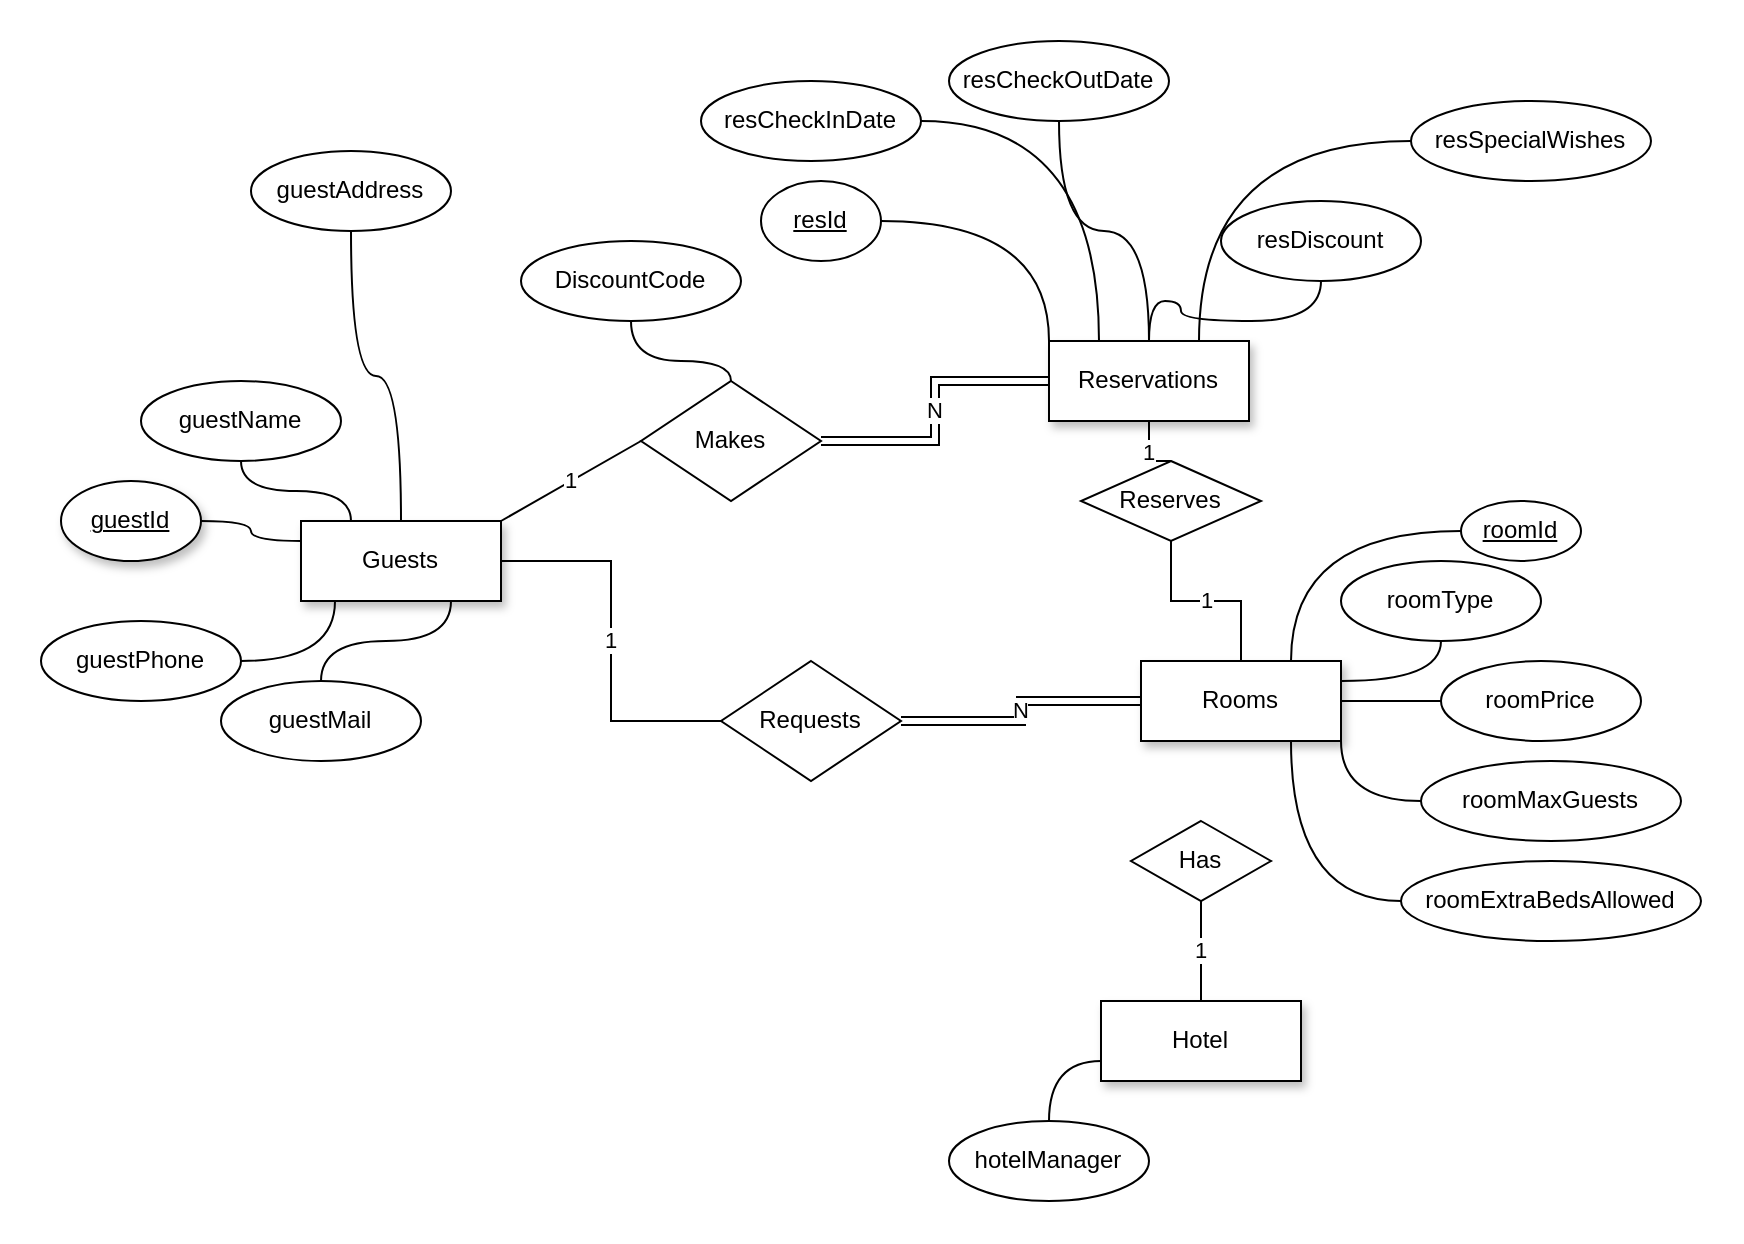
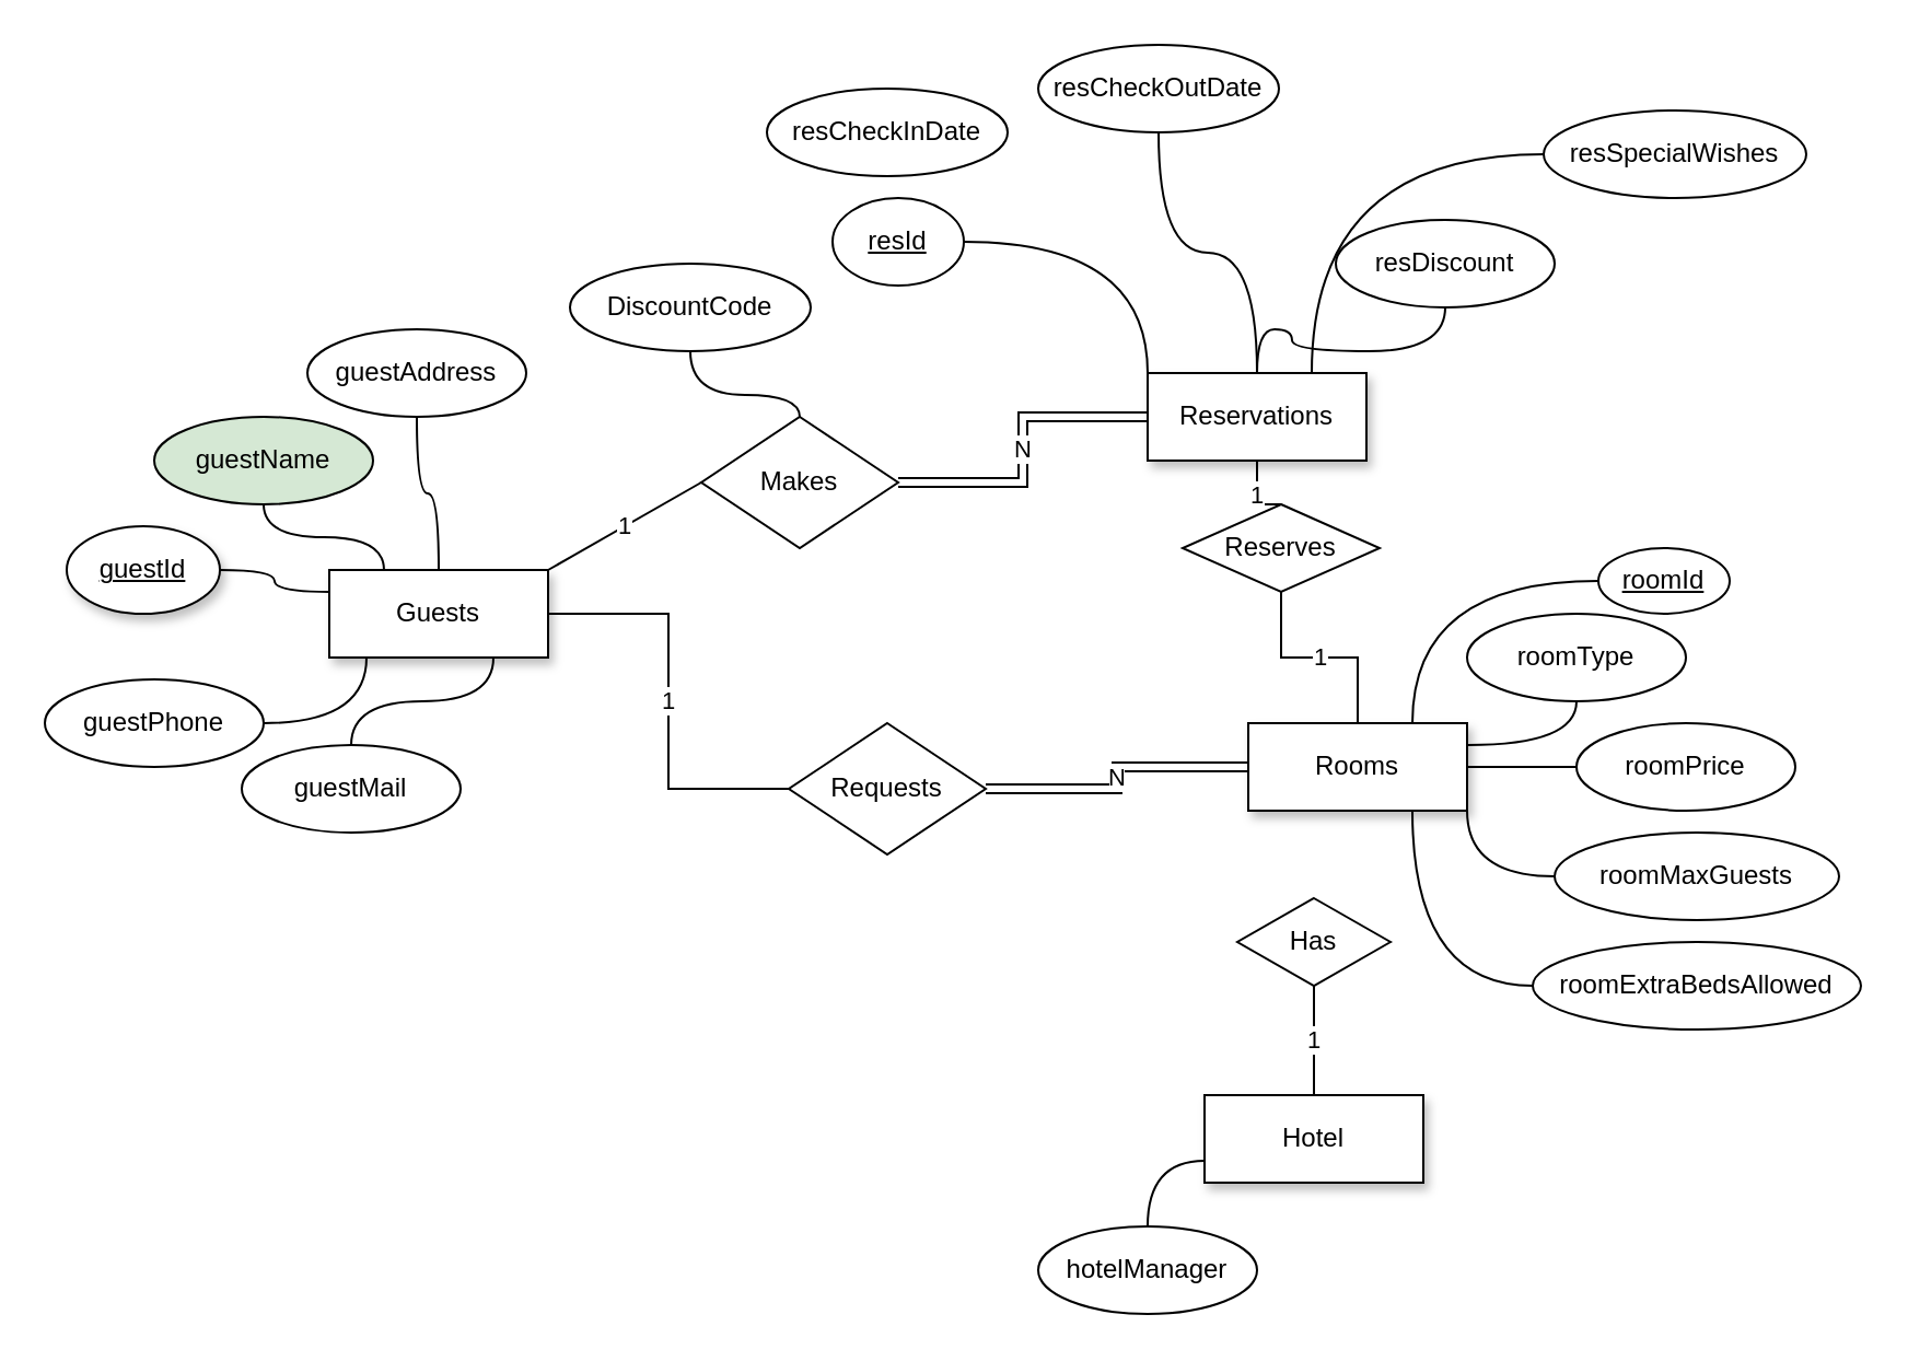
  <mxCell id="0" />
  <mxCell id="1" parent="0" />
  <mxCell id="2" value="1" style="edgeStyle=orthogonalEdgeStyle;rounded=0;orthogonalLoop=1;jettySize=auto;html=1;entryX=0;entryY=0.5;entryDx=0;entryDy=0;endArrow=none;endFill=0;strokeColor=#000000;" parent="1" source="3" target="40" edge="1"><mxGeometry relative="1" as="geometry"><mxPoint as="offset" /></mxGeometry></mxCell>
  <mxCell id="3" value="Guests" style="whiteSpace=wrap;html=1;align=center;shadow=1;" parent="1" vertex="1"><mxGeometry x="150" y="260" width="100" height="40" as="geometry" /></mxCell>
- <mxCell id="4" value="guestName" style="ellipse;whiteSpace=wrap;html=1;align=center;" parent="1" vertex="1"><mxGeometry x="70" y="190" width="100" height="40" as="geometry" /></mxCell>
+ <mxCell id="4" value="guestName" style="ellipse;whiteSpace=wrap;html=1;align=center;fillColor=#d5e8d4;" parent="1" vertex="1"><mxGeometry x="70" y="190" width="100" height="40" as="geometry" /></mxCell>
  <mxCell id="5" value="" style="endArrow=none;html=1;rounded=0;exitX=0.25;exitY=0;exitDx=0;exitDy=0;entryX=0.5;entryY=1;entryDx=0;entryDy=0;edgeStyle=orthogonalEdgeStyle;curved=1;" parent="1" source="3" target="4" edge="1"><mxGeometry relative="1" as="geometry"><mxPoint x="360" y="410" as="sourcePoint" /><mxPoint x="170" y="200" as="targetPoint" /></mxGeometry></mxCell>
  <mxCell id="6" style="edgeStyle=orthogonalEdgeStyle;rounded=0;orthogonalLoop=1;jettySize=auto;html=1;endArrow=none;endFill=0;curved=1;" parent="1" source="7" target="3" edge="1"><mxGeometry relative="1" as="geometry" /></mxCell>
- <mxCell id="7" value="guestAddress" style="ellipse;whiteSpace=wrap;html=1;align=center;" parent="1" vertex="1"><mxGeometry x="125" y="75" width="100" height="40" as="geometry" /></mxCell>
+ <mxCell id="7" value="guestAddress" style="ellipse;whiteSpace=wrap;html=1;align=center;" parent="1" vertex="1"><mxGeometry x="140" y="150" width="100" height="40" as="geometry" /></mxCell>
  <mxCell id="8" style="edgeStyle=orthogonalEdgeStyle;rounded=0;orthogonalLoop=1;jettySize=auto;html=1;entryX=0.17;entryY=1;entryDx=0;entryDy=0;entryPerimeter=0;endArrow=none;endFill=0;curved=1;" parent="1" source="9" target="3" edge="1"><mxGeometry relative="1" as="geometry" /></mxCell>
  <mxCell id="9" value="guestPhone" style="ellipse;whiteSpace=wrap;html=1;align=center;" parent="1" vertex="1"><mxGeometry x="20" y="310" width="100" height="40" as="geometry" /></mxCell>
  <mxCell id="10" style="edgeStyle=orthogonalEdgeStyle;rounded=0;orthogonalLoop=1;jettySize=auto;html=1;entryX=0.75;entryY=1;entryDx=0;entryDy=0;endArrow=none;endFill=0;curved=1;" parent="1" source="11" target="3" edge="1"><mxGeometry relative="1" as="geometry" /></mxCell>
  <mxCell id="11" value="guestMail" style="ellipse;whiteSpace=wrap;html=1;align=center;" parent="1" vertex="1"><mxGeometry x="110" y="340" width="100" height="40" as="geometry" /></mxCell>
  <mxCell id="12" value="Hotel" style="whiteSpace=wrap;html=1;align=center;shadow=1;" parent="1" vertex="1"><mxGeometry x="550" y="500" width="100" height="40" as="geometry" /></mxCell>
  <mxCell id="13" style="edgeStyle=orthogonalEdgeStyle;rounded=0;orthogonalLoop=1;jettySize=auto;html=1;entryX=0;entryY=0.75;entryDx=0;entryDy=0;endArrow=none;endFill=0;curved=1;" parent="1" source="14" target="12" edge="1"><mxGeometry relative="1" as="geometry" /></mxCell>
  <mxCell id="14" value="hotelManager" style="ellipse;whiteSpace=wrap;html=1;align=center;" parent="1" vertex="1"><mxGeometry x="474" y="560" width="100" height="40" as="geometry" /></mxCell>
  <mxCell id="15" value="Rooms" style="whiteSpace=wrap;html=1;align=center;shadow=1;" parent="1" vertex="1"><mxGeometry x="570" y="330" width="100" height="40" as="geometry" /></mxCell>
  <mxCell id="16" style="edgeStyle=orthogonalEdgeStyle;rounded=0;orthogonalLoop=1;jettySize=auto;html=1;entryX=0;entryY=0.25;entryDx=0;entryDy=0;endArrow=none;endFill=0;curved=1;" parent="1" source="17" target="3" edge="1"><mxGeometry relative="1" as="geometry" /></mxCell>
  <mxCell id="17" value="guestId" style="ellipse;whiteSpace=wrap;html=1;align=center;fontStyle=4;shadow=1;" parent="1" vertex="1"><mxGeometry x="30" y="240" width="70" height="40" as="geometry" /></mxCell>
  <mxCell id="18" value="N" style="edgeStyle=orthogonalEdgeStyle;rounded=0;orthogonalLoop=1;jettySize=auto;html=1;entryX=0;entryY=0.5;entryDx=0;entryDy=0;endArrow=none;endFill=0;strokeColor=#000000;shape=link;" parent="1" source="19" target="24" edge="1"><mxGeometry relative="1" as="geometry" /></mxCell>
  <mxCell id="19" value="Makes" style="shape=rhombus;perimeter=rhombusPerimeter;whiteSpace=wrap;html=1;align=center;shadow=0;" parent="1" vertex="1"><mxGeometry x="320" y="190" width="90" height="60" as="geometry" /></mxCell>
  <mxCell id="20" value="1" style="endArrow=none;html=1;rounded=0;exitX=0;exitY=0.5;exitDx=0;exitDy=0;entryX=1;entryY=0;entryDx=0;entryDy=0;" parent="1" source="19" target="3" edge="1"><mxGeometry relative="1" as="geometry"><mxPoint x="360" y="360" as="sourcePoint" /><mxPoint x="260" y="280" as="targetPoint" /><Array as="points" /></mxGeometry></mxCell>
  <mxCell id="21" value="1" style="edgeStyle=orthogonalEdgeStyle;rounded=0;orthogonalLoop=1;jettySize=auto;html=1;endArrow=none;endFill=0;strokeColor=#000000;" parent="1" source="22" target="12" edge="1"><mxGeometry relative="1" as="geometry" /></mxCell>
  <mxCell id="22" value="Has" style="shape=rhombus;perimeter=rhombusPerimeter;whiteSpace=wrap;html=1;align=center;shadow=0;sketch=0;rounded=0;" parent="1" vertex="1"><mxGeometry x="565" y="410" width="70" height="40" as="geometry" /></mxCell>
  <mxCell id="23" value="1" style="edgeStyle=orthogonalEdgeStyle;rounded=0;orthogonalLoop=1;jettySize=auto;html=1;endArrow=none;endFill=0;strokeColor=#000000;" parent="1" source="24" target="38" edge="1"><mxGeometry relative="1" as="geometry" /></mxCell>
  <mxCell id="24" value="Reservations" style="whiteSpace=wrap;html=1;align=center;shadow=1;" parent="1" vertex="1"><mxGeometry x="524" y="170" width="100" height="40" as="geometry" /></mxCell>
- <mxCell id="25" style="edgeStyle=orthogonalEdgeStyle;rounded=0;orthogonalLoop=1;jettySize=auto;html=1;exitX=1;exitY=0.5;exitDx=0;exitDy=0;entryX=0.25;entryY=0;entryDx=0;entryDy=0;endArrow=none;endFill=0;strokeColor=#000000;curved=1;" parent="1" source="26" target="24" edge="1"><mxGeometry relative="1" as="geometry" /></mxCell>
  <mxCell id="26" value="resCheckInDate" style="ellipse;whiteSpace=wrap;html=1;align=center;shadow=0;" parent="1" vertex="1"><mxGeometry x="350" y="40" width="110" height="40" as="geometry" /></mxCell>
  <mxCell id="27" style="edgeStyle=orthogonalEdgeStyle;rounded=0;orthogonalLoop=1;jettySize=auto;html=1;endArrow=none;endFill=0;strokeColor=#000000;curved=1;" parent="1" source="28" target="24" edge="1"><mxGeometry relative="1" as="geometry" /></mxCell>
  <mxCell id="28" value="resCheckOutDate" style="ellipse;whiteSpace=wrap;html=1;align=center;shadow=0;" parent="1" vertex="1"><mxGeometry x="474" y="20" width="110" height="40" as="geometry" /></mxCell>
  <mxCell id="29" style="edgeStyle=orthogonalEdgeStyle;rounded=0;orthogonalLoop=1;jettySize=auto;html=1;entryX=0;entryY=0;entryDx=0;entryDy=0;endArrow=none;endFill=0;strokeColor=#000000;curved=1;" parent="1" source="30" target="24" edge="1"><mxGeometry relative="1" as="geometry" /></mxCell>
  <mxCell id="30" value="resId" style="ellipse;whiteSpace=wrap;html=1;align=center;fontStyle=4;shadow=0;" parent="1" vertex="1"><mxGeometry x="380" y="90" width="60" height="40" as="geometry" /></mxCell>
  <mxCell id="31" style="edgeStyle=orthogonalEdgeStyle;rounded=0;orthogonalLoop=1;jettySize=auto;html=1;entryX=0.75;entryY=0;entryDx=0;entryDy=0;endArrow=none;endFill=0;strokeColor=#000000;curved=1;" parent="1" source="32" target="24" edge="1"><mxGeometry relative="1" as="geometry" /></mxCell>
  <mxCell id="32" value="resSpecialWishes" style="ellipse;whiteSpace=wrap;html=1;align=center;shadow=0;" parent="1" vertex="1"><mxGeometry x="705" y="50" width="120" height="40" as="geometry" /></mxCell>
  <mxCell id="33" style="edgeStyle=orthogonalEdgeStyle;curved=1;rounded=0;orthogonalLoop=1;jettySize=auto;html=1;endArrow=none;endFill=0;strokeColor=#000000;" parent="1" source="34" target="24" edge="1"><mxGeometry relative="1" as="geometry" /></mxCell>
  <mxCell id="34" value="resDiscount" style="ellipse;whiteSpace=wrap;html=1;align=center;shadow=0;" parent="1" vertex="1"><mxGeometry x="610" y="100" width="100" height="40" as="geometry" /></mxCell>
  <mxCell id="35" style="edgeStyle=orthogonalEdgeStyle;rounded=0;orthogonalLoop=1;jettySize=auto;html=1;exitX=0.5;exitY=1;exitDx=0;exitDy=0;endArrow=none;endFill=0;strokeColor=#000000;curved=1;" parent="1" source="36" target="19" edge="1"><mxGeometry relative="1" as="geometry" /></mxCell>
  <mxCell id="36" value="DiscountCode" style="ellipse;whiteSpace=wrap;html=1;align=center;shadow=0;" parent="1" vertex="1"><mxGeometry x="260" y="120" width="110" height="40" as="geometry" /></mxCell>
  <mxCell id="37" value="1" style="edgeStyle=orthogonalEdgeStyle;rounded=0;orthogonalLoop=1;jettySize=auto;html=1;endArrow=none;endFill=0;strokeColor=#000000;" parent="1" source="38" target="15" edge="1"><mxGeometry relative="1" as="geometry" /></mxCell>
  <mxCell id="38" value="Reserves" style="shape=rhombus;perimeter=rhombusPerimeter;whiteSpace=wrap;html=1;align=center;shadow=0;" parent="1" vertex="1"><mxGeometry x="540" y="230" width="90" height="40" as="geometry" /></mxCell>
  <mxCell id="39" value="N" style="edgeStyle=orthogonalEdgeStyle;rounded=0;orthogonalLoop=1;jettySize=auto;html=1;endArrow=none;endFill=0;strokeColor=#000000;shape=link;" parent="1" source="40" target="15" edge="1"><mxGeometry relative="1" as="geometry" /></mxCell>
  <mxCell id="40" value="Requests" style="shape=rhombus;perimeter=rhombusPerimeter;whiteSpace=wrap;html=1;align=center;shadow=0;" parent="1" vertex="1"><mxGeometry x="360" y="330" width="90" height="60" as="geometry" /></mxCell>
  <mxCell id="41" style="edgeStyle=orthogonalEdgeStyle;rounded=0;orthogonalLoop=1;jettySize=auto;html=1;exitX=0;exitY=0.5;exitDx=0;exitDy=0;entryX=0.75;entryY=0;entryDx=0;entryDy=0;endArrow=none;endFill=0;strokeColor=#000000;curved=1;" parent="1" source="42" target="15" edge="1"><mxGeometry relative="1" as="geometry" /></mxCell>
  <mxCell id="42" value="roomId" style="ellipse;whiteSpace=wrap;html=1;align=center;fontStyle=4;shadow=0;" parent="1" vertex="1"><mxGeometry x="730" y="250" width="60" height="30" as="geometry" /></mxCell>
  <mxCell id="43" style="edgeStyle=orthogonalEdgeStyle;curved=1;rounded=0;orthogonalLoop=1;jettySize=auto;html=1;endArrow=none;endFill=0;strokeColor=#000000;" parent="1" source="44" edge="1"><mxGeometry relative="1" as="geometry"><mxPoint x="670" y="340" as="targetPoint" /></mxGeometry></mxCell>
  <mxCell id="44" value="roomType" style="ellipse;whiteSpace=wrap;html=1;align=center;shadow=0;" parent="1" vertex="1"><mxGeometry x="670" y="280" width="100" height="40" as="geometry" /></mxCell>
  <mxCell id="45" style="edgeStyle=orthogonalEdgeStyle;curved=1;rounded=0;orthogonalLoop=1;jettySize=auto;html=1;endArrow=none;endFill=0;strokeColor=#000000;" parent="1" source="46" target="15" edge="1"><mxGeometry relative="1" as="geometry" /></mxCell>
  <mxCell id="46" value="roomPrice" style="ellipse;whiteSpace=wrap;html=1;align=center;rounded=0;shadow=0;sketch=0;" parent="1" vertex="1"><mxGeometry x="720" y="330" width="100" height="40" as="geometry" /></mxCell>
  <mxCell id="47" style="edgeStyle=orthogonalEdgeStyle;curved=1;rounded=0;orthogonalLoop=1;jettySize=auto;html=1;entryX=1;entryY=1;entryDx=0;entryDy=0;endArrow=none;endFill=0;strokeColor=#000000;" edge="1" parent="1" source="48" target="15"><mxGeometry relative="1" as="geometry" /></mxCell>
  <mxCell id="48" value="roomMaxGuests" style="ellipse;whiteSpace=wrap;html=1;align=center;rounded=0;shadow=0;sketch=0;" vertex="1" parent="1"><mxGeometry x="710" y="380" width="130" height="40" as="geometry" /></mxCell>
  <mxCell id="49" style="edgeStyle=orthogonalEdgeStyle;curved=1;rounded=0;orthogonalLoop=1;jettySize=auto;html=1;entryX=0.75;entryY=1;entryDx=0;entryDy=0;endArrow=none;endFill=0;strokeColor=#000000;" edge="1" parent="1" source="50" target="15"><mxGeometry relative="1" as="geometry" /></mxCell>
  <mxCell id="50" value="roomExtraBedsAllowed" style="ellipse;whiteSpace=wrap;html=1;align=center;rounded=0;shadow=0;sketch=0;" vertex="1" parent="1"><mxGeometry x="700" y="430" width="150" height="40" as="geometry" /></mxCell>
